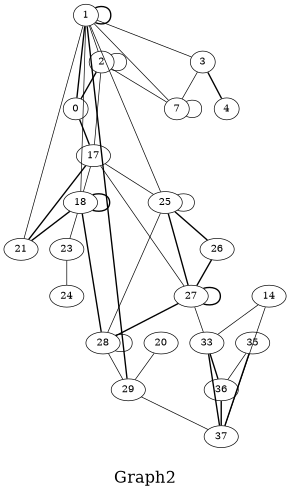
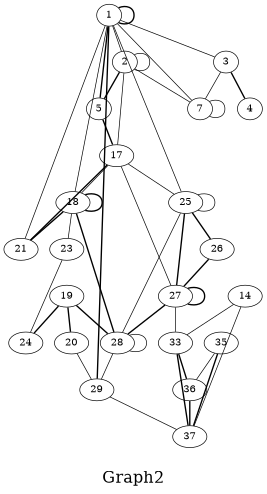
  graph {
    fontsize=24
    label="\nGraph2\n"
    splines=false
    node [shape=ellipse]
    edge [style=solid]
    1 [height=0.3 width=0.3]
    2 [height=0.3 width=0.3]
-   5 [height=0.3 width=0.3 label=0]
+   5 [height=0.3 width=0.3]
    7 [height=0.3 width=0.3]
    3 [height=0.3 width=0.3]
    18 [height=0.3 width=0.3]
    21 [height=0.3 width=0.3]
    25 [height=0.3 width=0.3]
    29 [height=0.3 width=0.3]
    17 [height=0.3 width=0.3]
    4 [height=0.3 width=0.3]
    23 [height=0.3 width=0.3]
    28 [height=0.3 width=0.3]
    27 [height=0.3 width=0.3]
    26 [height=0.3 width=0.3]
    37 [height=0.3 width=0.3]
    14 [height=0.3 width=0.3]
    33 [height=0.3 width=0.3]
    36 [height=0.3 width=0.3]
    24 [height=0.3 width=0.3]
    20 [height=0.3 width=0.3]
+   19 [height=0.3 width=0.3]
    35 [height=0.3 width=0.3]
    1 -- 1 [style=bold]
    1 -- 2
    1 -- 5 [style=bold]
    1 -- 7
    1 -- 3
    1 -- 18
    1 -- 21
    1 -- 25
    1 -- 29 [style=bold]
    2 -- 2
    2 -- 5 [style=bold]
    2 -- 7
    2 -- 17
    5 -- 17 [style=bold]
    7 -- 7
    3 -- 7
    3 -- 4 [style=bold]
    18 -- 18 [style=bold]
    18 -- 21 [style=bold]
    18 -- 23
    18 -- 28 [style=bold]
    25 -- 25
    25 -- 28
    25 -- 27 [style=bold]
    25 -- 26 [style=bold]
    29 -- 37
    17 -- 18
    17 -- 21 [style=bold]
    17 -- 25
    17 -- 27
    23 -- 24
    28 -- 29
    28 -- 28
    27 -- 28 [style=bold]
    27 -- 27 [style=bold]
    27 -- 33
    26 -- 27 [style=bold]
    14 -- 37
    14 -- 33
    33 -- 37 [style=bold]
    33 -- 36 [style=bold]
    36 -- 37 [style=bold]
    20 -- 29
+   19 -- 28 [style=bold]
+   19 -- 24 [style=bold]
+   19 -- 20 [style=bold]
    35 -- 37 [style=bold]
    35 -- 36
  }
